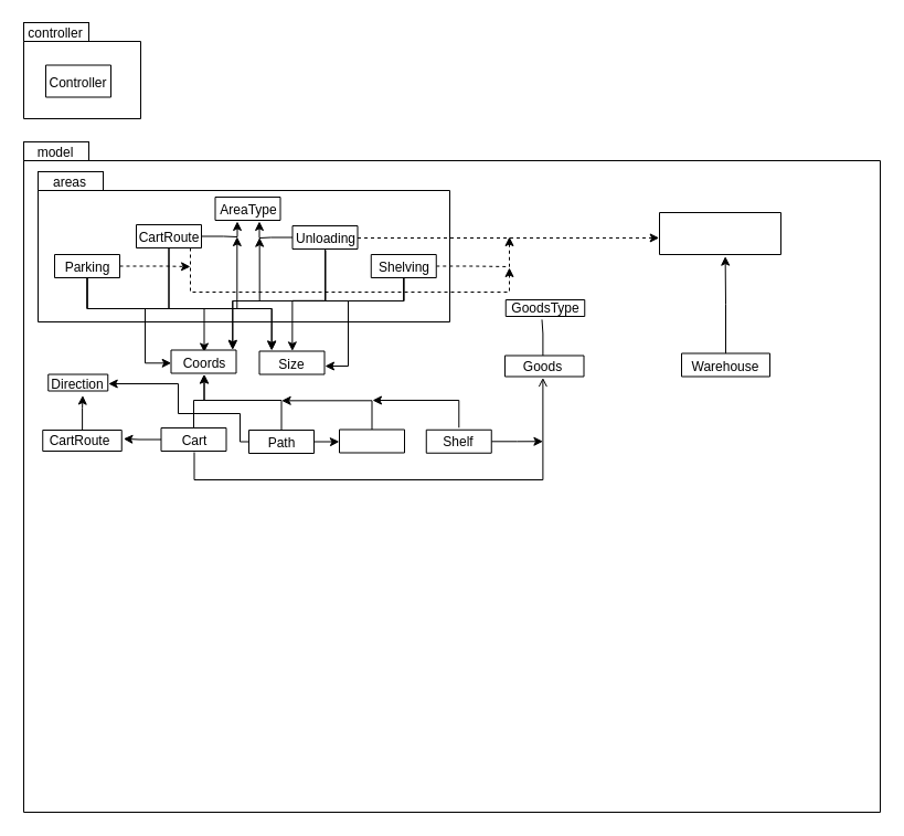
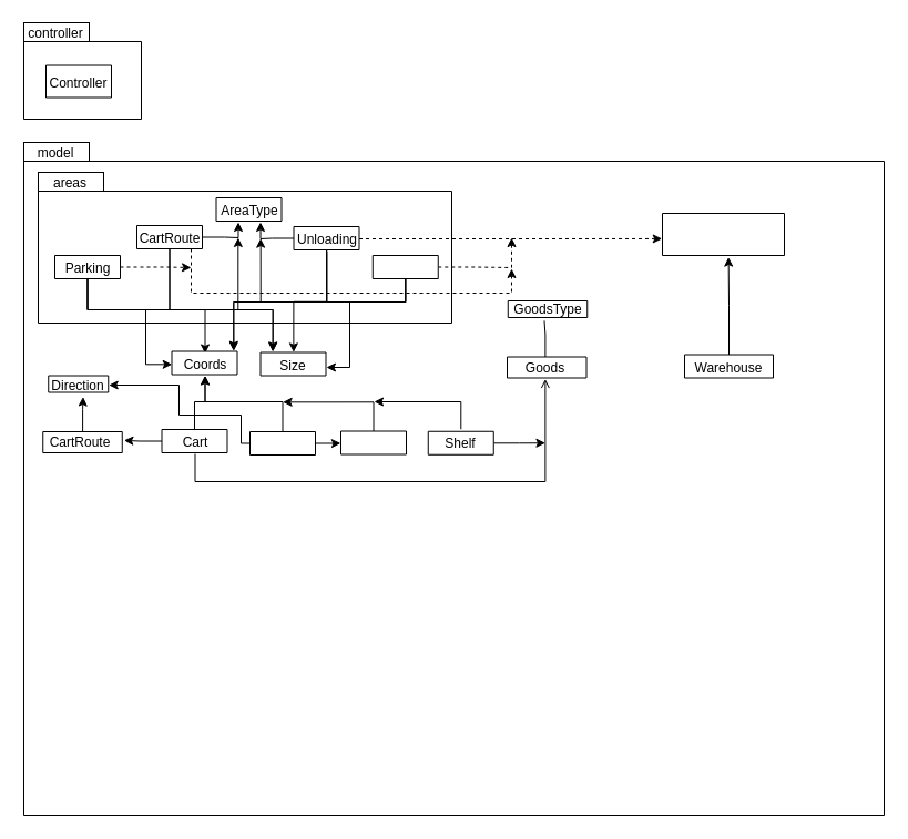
  <mxCell id="0" />
  <mxCell id="1" parent="0" />
  <mxCell id="2" value="" style="rounded=0;whiteSpace=wrap;html=1;" vertex="1" parent="1"><mxGeometry x="21" y="20" width="59" height="17" as="geometry" /></mxCell>
  <mxCell id="3" value="" style="verticalLabelPosition=bottom;verticalAlign=top;html=1;shape=mxgraph.basic.rect;fillColor2=none;strokeWidth=1;size=20;indent=5;" vertex="1" parent="1"><mxGeometry x="21" y="37" width="106" height="70" as="geometry" /></mxCell>
  <mxCell id="4" value="controller" style="text;html=1;strokeColor=none;fillColor=none;align=center;verticalAlign=middle;whiteSpace=wrap;rounded=0;" vertex="1" parent="1"><mxGeometry x="20" y="20" width="60" height="20" as="geometry" /></mxCell>
  <mxCell id="5" value="" style="rounded=0;whiteSpace=wrap;html=1;" vertex="1" parent="1"><mxGeometry x="21" y="128" width="59" height="17" as="geometry" /></mxCell>
  <mxCell id="6" value="" style="verticalLabelPosition=bottom;verticalAlign=top;html=1;shape=mxgraph.basic.rect;fillColor2=none;strokeWidth=1;size=20;indent=5;" vertex="1" parent="1"><mxGeometry x="21" y="145" width="776" height="590" as="geometry" /></mxCell>
  <mxCell id="7" value="model" style="text;html=1;strokeColor=none;fillColor=none;align=center;verticalAlign=middle;whiteSpace=wrap;rounded=0;" vertex="1" parent="1"><mxGeometry x="20" y="128" width="60" height="20" as="geometry" /></mxCell>
  <mxCell id="8" value="" style="verticalLabelPosition=bottom;verticalAlign=top;html=1;shape=mxgraph.basic.rect;fillColor2=none;strokeWidth=1;size=20;indent=5;" vertex="1" parent="1"><mxGeometry x="41" y="58.5" width="59" height="29" as="geometry" /></mxCell>
  <mxCell id="9" value="Controller" style="text;html=1;strokeColor=none;fillColor=none;align=center;verticalAlign=middle;whiteSpace=wrap;rounded=0;" vertex="1" parent="1"><mxGeometry x="49" y="63" width="43" height="23.5" as="geometry" /></mxCell>
  <mxCell id="10" value="" style="rounded=0;whiteSpace=wrap;html=1;" vertex="1" parent="1"><mxGeometry x="34" y="155" width="59" height="17" as="geometry" /></mxCell>
  <mxCell id="11" value="" style="verticalLabelPosition=bottom;verticalAlign=top;html=1;shape=mxgraph.basic.rect;fillColor2=none;strokeWidth=1;size=20;indent=5;" vertex="1" parent="1"><mxGeometry x="34" y="172" width="373" height="119" as="geometry" /></mxCell>
  <mxCell id="12" value="areas" style="text;html=1;strokeColor=none;fillColor=none;align=center;verticalAlign=middle;whiteSpace=wrap;rounded=0;" vertex="1" parent="1"><mxGeometry x="33" y="155" width="60" height="20" as="geometry" /></mxCell>
  <mxCell id="13" style="edgeStyle=orthogonalEdgeStyle;rounded=0;orthogonalLoop=1;jettySize=auto;html=1;entryX=0.25;entryY=1;entryDx=0;entryDy=0;" edge="1" parent="1" source="17" target="38"><mxGeometry relative="1" as="geometry"><Array as="points"><mxPoint x="202" y="214" /><mxPoint x="215" y="214" /></Array></mxGeometry></mxCell>
  <mxCell id="14" style="edgeStyle=orthogonalEdgeStyle;rounded=0;orthogonalLoop=1;jettySize=auto;html=1;entryX=0.5;entryY=0;entryDx=0;entryDy=0;" edge="1" parent="1" source="17" target="66"><mxGeometry relative="1" as="geometry"><Array as="points"><mxPoint x="153" y="279" /><mxPoint x="185" y="279" /></Array></mxGeometry></mxCell>
  <mxCell id="15" style="edgeStyle=orthogonalEdgeStyle;rounded=0;orthogonalLoop=1;jettySize=auto;html=1;entryX=0.189;entryY=-0.056;entryDx=0;entryDy=0;entryPerimeter=0;" edge="1" parent="1" source="17" target="67"><mxGeometry relative="1" as="geometry"><Array as="points"><mxPoint x="153" y="279" /><mxPoint x="246" y="279" /></Array></mxGeometry></mxCell>
  <mxCell id="16" style="edgeStyle=orthogonalEdgeStyle;rounded=0;orthogonalLoop=1;jettySize=auto;html=1;dashed=1;" edge="1" parent="1" source="17"><mxGeometry relative="1" as="geometry"><mxPoint x="461" y="242" as="targetPoint" /><Array as="points"><mxPoint x="172" y="264" /><mxPoint x="461" y="264" /></Array></mxGeometry></mxCell>
  <mxCell id="17" value="" style="verticalLabelPosition=bottom;verticalAlign=top;html=1;shape=mxgraph.basic.rect;fillColor2=none;strokeWidth=1;size=20;indent=5;" vertex="1" parent="1"><mxGeometry x="123" y="203" width="59" height="21" as="geometry" /></mxCell>
  <mxCell id="18" value="CartRoute" style="text;html=1;strokeColor=none;fillColor=none;align=center;verticalAlign=middle;whiteSpace=wrap;rounded=0;" vertex="1" parent="1"><mxGeometry x="133" y="205" width="40" height="20" as="geometry" /></mxCell>
  <mxCell id="19" style="edgeStyle=orthogonalEdgeStyle;rounded=0;orthogonalLoop=1;jettySize=auto;html=1;" edge="1" parent="1" source="23"><mxGeometry relative="1" as="geometry"><mxPoint x="214.333" y="214" as="targetPoint" /><Array as="points"><mxPoint x="79" y="279" /><mxPoint x="214" y="279" /></Array></mxGeometry></mxCell>
  <mxCell id="20" style="edgeStyle=orthogonalEdgeStyle;rounded=0;orthogonalLoop=1;jettySize=auto;html=1;entryX=0.003;entryY=0.563;entryDx=0;entryDy=0;entryPerimeter=0;" edge="1" parent="1" source="23" target="65"><mxGeometry relative="1" as="geometry"><Array as="points"><mxPoint x="79" y="279" /><mxPoint x="131" y="279" /><mxPoint x="131" y="328" /></Array></mxGeometry></mxCell>
  <mxCell id="21" style="edgeStyle=orthogonalEdgeStyle;rounded=0;orthogonalLoop=1;jettySize=auto;html=1;entryX=0.189;entryY=-0.024;entryDx=0;entryDy=0;entryPerimeter=0;" edge="1" parent="1" source="23" target="67"><mxGeometry relative="1" as="geometry"><Array as="points"><mxPoint x="79" y="279" /><mxPoint x="246" y="279" /></Array></mxGeometry></mxCell>
  <mxCell id="22" style="edgeStyle=orthogonalEdgeStyle;rounded=0;orthogonalLoop=1;jettySize=auto;html=1;dashed=1;" edge="1" parent="1" source="23"><mxGeometry relative="1" as="geometry"><mxPoint x="172" y="241" as="targetPoint" /><Array as="points"><mxPoint x="150" y="241" /><mxPoint x="192" y="241" /></Array></mxGeometry></mxCell>
  <mxCell id="23" value="" style="verticalLabelPosition=bottom;verticalAlign=top;html=1;shape=mxgraph.basic.rect;fillColor2=none;strokeWidth=1;size=20;indent=5;" vertex="1" parent="1"><mxGeometry x="49" y="230" width="59" height="21" as="geometry" /></mxCell>
  <mxCell id="24" value="Parking" style="text;html=1;strokeColor=none;fillColor=none;align=center;verticalAlign=middle;whiteSpace=wrap;rounded=0;" vertex="1" parent="1"><mxGeometry x="59" y="232" width="40" height="20" as="geometry" /></mxCell>
  <mxCell id="25" style="edgeStyle=orthogonalEdgeStyle;rounded=0;orthogonalLoop=1;jettySize=auto;html=1;" edge="1" parent="1" source="29"><mxGeometry relative="1" as="geometry"><mxPoint x="234.667" y="214.667" as="targetPoint" /><Array as="points"><mxPoint x="365" y="272" /><mxPoint x="235" y="272" /></Array></mxGeometry></mxCell>
  <mxCell id="26" style="edgeStyle=orthogonalEdgeStyle;rounded=0;orthogonalLoop=1;jettySize=auto;html=1;entryX=1.008;entryY=0.643;entryDx=0;entryDy=0;entryPerimeter=0;" edge="1" parent="1" source="29" target="67"><mxGeometry relative="1" as="geometry"><Array as="points"><mxPoint x="365" y="272" /><mxPoint x="315" y="272" /><mxPoint x="315" y="331" /></Array></mxGeometry></mxCell>
  <mxCell id="27" style="edgeStyle=orthogonalEdgeStyle;rounded=0;orthogonalLoop=1;jettySize=auto;html=1;entryX=0.946;entryY=-0.04;entryDx=0;entryDy=0;entryPerimeter=0;" edge="1" parent="1" source="29" target="65"><mxGeometry relative="1" as="geometry"><Array as="points"><mxPoint x="365" y="272" /><mxPoint x="210" y="272" /></Array></mxGeometry></mxCell>
  <mxCell id="28" style="edgeStyle=orthogonalEdgeStyle;rounded=0;orthogonalLoop=1;jettySize=auto;html=1;dashed=1;" edge="1" parent="1" source="29"><mxGeometry relative="1" as="geometry"><mxPoint x="461" y="214" as="targetPoint" /><Array as="points"><mxPoint x="428" y="241" /><mxPoint x="461" y="241" /></Array></mxGeometry></mxCell>
  <mxCell id="29" value="" style="verticalLabelPosition=bottom;verticalAlign=top;html=1;shape=mxgraph.basic.rect;fillColor2=none;strokeWidth=1;size=20;indent=5;" vertex="1" parent="1"><mxGeometry x="335.75" y="230" width="59" height="21" as="geometry" /></mxCell>
- <mxCell id="30" value="Shelving" style="text;html=1;strokeColor=none;fillColor=none;align=center;verticalAlign=middle;whiteSpace=wrap;rounded=0;" vertex="1" parent="1"><mxGeometry x="345.75" y="232" width="40" height="20" as="geometry" /></mxCell>
  <mxCell id="31" style="edgeStyle=orthogonalEdgeStyle;rounded=0;orthogonalLoop=1;jettySize=auto;html=1;entryX=0.75;entryY=1;entryDx=0;entryDy=0;" edge="1" parent="1" source="34" target="38"><mxGeometry relative="1" as="geometry"><Array as="points"><mxPoint x="245" y="215" /><mxPoint x="235" y="215" /></Array></mxGeometry></mxCell>
  <mxCell id="32" style="edgeStyle=orthogonalEdgeStyle;rounded=0;orthogonalLoop=1;jettySize=auto;html=1;entryX=0.946;entryY=-0.008;entryDx=0;entryDy=0;entryPerimeter=0;" edge="1" parent="1" source="34" target="65"><mxGeometry relative="1" as="geometry"><Array as="points"><mxPoint x="294" y="272" /><mxPoint x="210" y="272" /></Array></mxGeometry></mxCell>
  <mxCell id="33" style="edgeStyle=orthogonalEdgeStyle;rounded=0;orthogonalLoop=1;jettySize=auto;html=1;entryX=-0.003;entryY=0.604;entryDx=0;entryDy=0;entryPerimeter=0;dashed=1;" edge="1" parent="1" source="34" target="72"><mxGeometry relative="1" as="geometry"><Array as="points"><mxPoint x="460" y="215" /></Array></mxGeometry></mxCell>
  <mxCell id="34" value="" style="verticalLabelPosition=bottom;verticalAlign=top;html=1;shape=mxgraph.basic.rect;fillColor2=none;strokeWidth=1;size=20;indent=5;" vertex="1" parent="1"><mxGeometry x="264.5" y="204" width="59" height="21" as="geometry" /></mxCell>
  <mxCell id="35" style="edgeStyle=orthogonalEdgeStyle;rounded=0;orthogonalLoop=1;jettySize=auto;html=1;entryX=0.506;entryY=-0.008;entryDx=0;entryDy=0;entryPerimeter=0;" edge="1" parent="1" source="36" target="67"><mxGeometry relative="1" as="geometry" /></mxCell>
  <mxCell id="36" value="Unloading" style="text;html=1;strokeColor=none;fillColor=none;align=center;verticalAlign=middle;whiteSpace=wrap;rounded=0;" vertex="1" parent="1"><mxGeometry x="274.5" y="206" width="40" height="20" as="geometry" /></mxCell>
  <mxCell id="37" value="" style="verticalLabelPosition=bottom;verticalAlign=top;html=1;shape=mxgraph.basic.rect;fillColor2=none;strokeWidth=1;size=20;indent=5;" vertex="1" parent="1"><mxGeometry x="194.5" y="178" width="59" height="21" as="geometry" /></mxCell>
  <mxCell id="38" value="AreaType" style="text;html=1;strokeColor=none;fillColor=none;align=center;verticalAlign=middle;whiteSpace=wrap;rounded=0;" vertex="1" parent="1"><mxGeometry x="204.5" y="180" width="40" height="20" as="geometry" /></mxCell>
  <mxCell id="39" style="edgeStyle=orthogonalEdgeStyle;rounded=0;orthogonalLoop=1;jettySize=auto;html=1;entryX=0.606;entryY=1.003;entryDx=0;entryDy=0;entryPerimeter=0;" edge="1" parent="1" source="40" target="43"><mxGeometry relative="1" as="geometry" /></mxCell>
  <mxCell id="40" value="" style="verticalLabelPosition=bottom;verticalAlign=top;html=1;shape=mxgraph.basic.rect;fillColor2=none;strokeWidth=1;size=20;indent=5;" vertex="1" parent="1"><mxGeometry x="38.25" y="389" width="71.5" height="19" as="geometry" /></mxCell>
  <mxCell id="41" value="CartRoute" style="text;html=1;strokeColor=none;fillColor=none;align=center;verticalAlign=middle;whiteSpace=wrap;rounded=0;" vertex="1" parent="1"><mxGeometry x="52" y="389" width="40" height="20" as="geometry" /></mxCell>
  <mxCell id="42" value="" style="verticalLabelPosition=bottom;verticalAlign=top;html=1;shape=mxgraph.basic.rect;fillColor2=none;strokeWidth=1;size=20;indent=5;" vertex="1" parent="1"><mxGeometry x="43.25" y="338.5" width="54" height="15" as="geometry" /></mxCell>
  <mxCell id="43" value="Direction" style="text;html=1;strokeColor=none;fillColor=none;align=center;verticalAlign=middle;whiteSpace=wrap;rounded=0;" vertex="1" parent="1"><mxGeometry x="50.25" y="337.5" width="40" height="20" as="geometry" /></mxCell>
  <mxCell id="44" style="edgeStyle=orthogonalEdgeStyle;rounded=0;orthogonalLoop=1;jettySize=auto;html=1;" edge="1" parent="1" source="45"><mxGeometry relative="1" as="geometry"><mxPoint x="254.667" y="362.333" as="targetPoint" /><Array as="points"><mxPoint x="337" y="362" /></Array></mxGeometry></mxCell>
  <mxCell id="45" value="" style="verticalLabelPosition=bottom;verticalAlign=top;html=1;shape=mxgraph.basic.rect;fillColor2=none;strokeWidth=1;size=20;indent=5;" vertex="1" parent="1"><mxGeometry x="307" y="388.5" width="59" height="21" as="geometry" /></mxCell>
  <mxCell id="46" style="edgeStyle=orthogonalEdgeStyle;rounded=0;orthogonalLoop=1;jettySize=auto;html=1;entryX=1.023;entryY=0.414;entryDx=0;entryDy=0;entryPerimeter=0;" edge="1" parent="1" source="48" target="40"><mxGeometry relative="1" as="geometry" /></mxCell>
  <mxCell id="47" style="edgeStyle=orthogonalEdgeStyle;rounded=0;orthogonalLoop=1;jettySize=auto;html=1;entryX=0.5;entryY=1;entryDx=0;entryDy=0;" edge="1" parent="1" source="48" target="66"><mxGeometry relative="1" as="geometry"><Array as="points"><mxPoint x="175" y="362" /><mxPoint x="185" y="362" /></Array></mxGeometry></mxCell>
  <mxCell id="48" value="" style="verticalLabelPosition=bottom;verticalAlign=top;html=1;shape=mxgraph.basic.rect;fillColor2=none;strokeWidth=1;size=20;indent=5;" vertex="1" parent="1"><mxGeometry x="145.5" y="387" width="59" height="21" as="geometry" /></mxCell>
  <mxCell id="49" style="edgeStyle=orthogonalEdgeStyle;rounded=0;orthogonalLoop=1;jettySize=auto;html=1;entryX=0.5;entryY=1;entryDx=0;entryDy=0;endArrow=open;" edge="1" parent="1" source="50" target="62"><mxGeometry relative="1" as="geometry"><Array as="points"><mxPoint x="176" y="434" /><mxPoint x="491" y="434" /></Array></mxGeometry></mxCell>
  <mxCell id="50" value="&lt;div&gt;Cart&lt;/div&gt;" style="text;html=1;strokeColor=none;fillColor=none;align=center;verticalAlign=middle;whiteSpace=wrap;rounded=0;" vertex="1" parent="1"><mxGeometry x="155.5" y="389" width="40" height="20" as="geometry" /></mxCell>
  <mxCell id="51" style="edgeStyle=orthogonalEdgeStyle;rounded=0;orthogonalLoop=1;jettySize=auto;html=1;entryX=0.5;entryY=1;entryDx=0;entryDy=0;" edge="1" parent="1" source="54" target="66"><mxGeometry relative="1" as="geometry"><Array as="points"><mxPoint x="255" y="362" /><mxPoint x="185" y="362" /></Array></mxGeometry></mxCell>
  <mxCell id="52" style="edgeStyle=orthogonalEdgeStyle;rounded=0;orthogonalLoop=1;jettySize=auto;html=1;entryX=-0.002;entryY=0.52;entryDx=0;entryDy=0;entryPerimeter=0;" edge="1" parent="1" source="54" target="45"><mxGeometry relative="1" as="geometry" /></mxCell>
  <mxCell id="53" style="edgeStyle=orthogonalEdgeStyle;rounded=0;orthogonalLoop=1;jettySize=auto;html=1;entryX=1.009;entryY=0.567;entryDx=0;entryDy=0;entryPerimeter=0;" edge="1" parent="1" source="54" target="42"><mxGeometry relative="1" as="geometry"><Array as="points"><mxPoint x="217" y="400" /><mxPoint x="217" y="374" /><mxPoint x="161" y="374" /><mxPoint x="161" y="347" /></Array></mxGeometry></mxCell>
  <mxCell id="54" value="" style="verticalLabelPosition=bottom;verticalAlign=top;html=1;shape=mxgraph.basic.rect;fillColor2=none;strokeWidth=1;size=20;indent=5;" vertex="1" parent="1"><mxGeometry x="225" y="389" width="59" height="21" as="geometry" /></mxCell>
- <mxCell id="55" value="&lt;div&gt;Path&lt;/div&gt;" style="text;html=1;strokeColor=none;fillColor=none;align=center;verticalAlign=middle;whiteSpace=wrap;rounded=0;" vertex="1" parent="1"><mxGeometry x="235" y="391" width="40" height="20" as="geometry" /></mxCell>
  <mxCell id="56" style="edgeStyle=orthogonalEdgeStyle;rounded=0;orthogonalLoop=1;jettySize=auto;html=1;" edge="1" parent="1"><mxGeometry relative="1" as="geometry"><mxPoint x="337" y="362" as="targetPoint" /><mxPoint x="415.3" y="386.75" as="sourcePoint" /><Array as="points"><mxPoint x="415" y="362" /></Array></mxGeometry></mxCell>
  <mxCell id="57" style="edgeStyle=orthogonalEdgeStyle;rounded=0;orthogonalLoop=1;jettySize=auto;html=1;" edge="1" parent="1" source="58"><mxGeometry relative="1" as="geometry"><mxPoint x="491.429" y="399.238" as="targetPoint" /></mxGeometry></mxCell>
  <mxCell id="58" value="" style="verticalLabelPosition=bottom;verticalAlign=top;html=1;shape=mxgraph.basic.rect;fillColor2=none;strokeWidth=1;size=20;indent=5;" vertex="1" parent="1"><mxGeometry x="385.75" y="388.75" width="59" height="21" as="geometry" /></mxCell>
  <mxCell id="59" value="Shelf" style="text;html=1;strokeColor=none;fillColor=none;align=center;verticalAlign=middle;whiteSpace=wrap;rounded=0;" vertex="1" parent="1"><mxGeometry x="395.25" y="390.25" width="40" height="20" as="geometry" /></mxCell>
  <mxCell id="60" value="" style="verticalLabelPosition=bottom;verticalAlign=top;html=1;shape=mxgraph.basic.rect;fillColor2=none;strokeWidth=1;size=20;indent=5;" vertex="1" parent="1"><mxGeometry x="457" y="321.5" width="71.5" height="19" as="geometry" /></mxCell>
  <mxCell id="61" style="edgeStyle=orthogonalEdgeStyle;rounded=0;orthogonalLoop=1;jettySize=auto;html=1;entryX=0.425;entryY=1.019;entryDx=0;entryDy=0;entryPerimeter=0;endArrow=none;" edge="1" parent="1" source="62" target="64"><mxGeometry relative="1" as="geometry" /></mxCell>
  <mxCell id="62" value="Goods" style="text;html=1;strokeColor=none;fillColor=none;align=center;verticalAlign=middle;whiteSpace=wrap;rounded=0;" vertex="1" parent="1"><mxGeometry x="472" y="321.5" width="38.75" height="20" as="geometry" /></mxCell>
  <mxCell id="63" value="" style="verticalLabelPosition=bottom;verticalAlign=top;html=1;shape=mxgraph.basic.rect;fillColor2=none;strokeWidth=1;size=20;indent=5;" vertex="1" parent="1"><mxGeometry x="457.75" y="271" width="71.5" height="15" as="geometry" /></mxCell>
  <mxCell id="64" value="GoodsType" style="text;html=1;strokeColor=none;fillColor=none;align=center;verticalAlign=middle;whiteSpace=wrap;rounded=0;" vertex="1" parent="1"><mxGeometry x="473.5" y="268.5" width="40" height="20" as="geometry" /></mxCell>
  <mxCell id="65" value="" style="verticalLabelPosition=bottom;verticalAlign=top;html=1;shape=mxgraph.basic.rect;fillColor2=none;strokeWidth=1;size=20;indent=5;" vertex="1" parent="1"><mxGeometry x="154.5" y="316.5" width="59" height="21" as="geometry" /></mxCell>
  <mxCell id="66" value="Coords" style="text;html=1;strokeColor=none;fillColor=none;align=center;verticalAlign=middle;whiteSpace=wrap;rounded=0;" vertex="1" parent="1"><mxGeometry x="164.5" y="318.5" width="40" height="20" as="geometry" /></mxCell>
  <mxCell id="67" value="" style="verticalLabelPosition=bottom;verticalAlign=top;html=1;shape=mxgraph.basic.rect;fillColor2=none;strokeWidth=1;size=20;indent=5;" vertex="1" parent="1"><mxGeometry x="234.5" y="317.5" width="59" height="21" as="geometry" /></mxCell>
  <mxCell id="68" value="Size" style="text;html=1;strokeColor=none;fillColor=none;align=center;verticalAlign=middle;whiteSpace=wrap;rounded=0;" vertex="1" parent="1"><mxGeometry x="244" y="319.5" width="40" height="20" as="geometry" /></mxCell>
  <mxCell id="69" style="edgeStyle=orthogonalEdgeStyle;rounded=0;orthogonalLoop=1;jettySize=auto;html=1;entryX=0.542;entryY=1.043;entryDx=0;entryDy=0;entryPerimeter=0;" edge="1" parent="1" source="70" target="72"><mxGeometry relative="1" as="geometry" /></mxCell>
  <mxCell id="70" value="" style="verticalLabelPosition=bottom;verticalAlign=top;html=1;shape=mxgraph.basic.rect;fillColor2=none;strokeWidth=1;size=20;indent=5;" vertex="1" parent="1"><mxGeometry x="617" y="319.5" width="80" height="21" as="geometry" /></mxCell>
  <mxCell id="71" value="Warehouse" style="text;html=1;strokeColor=none;fillColor=none;align=center;verticalAlign=middle;whiteSpace=wrap;rounded=0;" vertex="1" parent="1"><mxGeometry x="637" y="321.5" width="40" height="20" as="geometry" /></mxCell>
  <mxCell id="72" value="" style="verticalLabelPosition=bottom;verticalAlign=top;html=1;shape=mxgraph.basic.rect;fillColor2=none;strokeWidth=1;size=20;indent=5;" vertex="1" parent="1"><mxGeometry x="597" y="192" width="110" height="38" as="geometry" /></mxCell>
